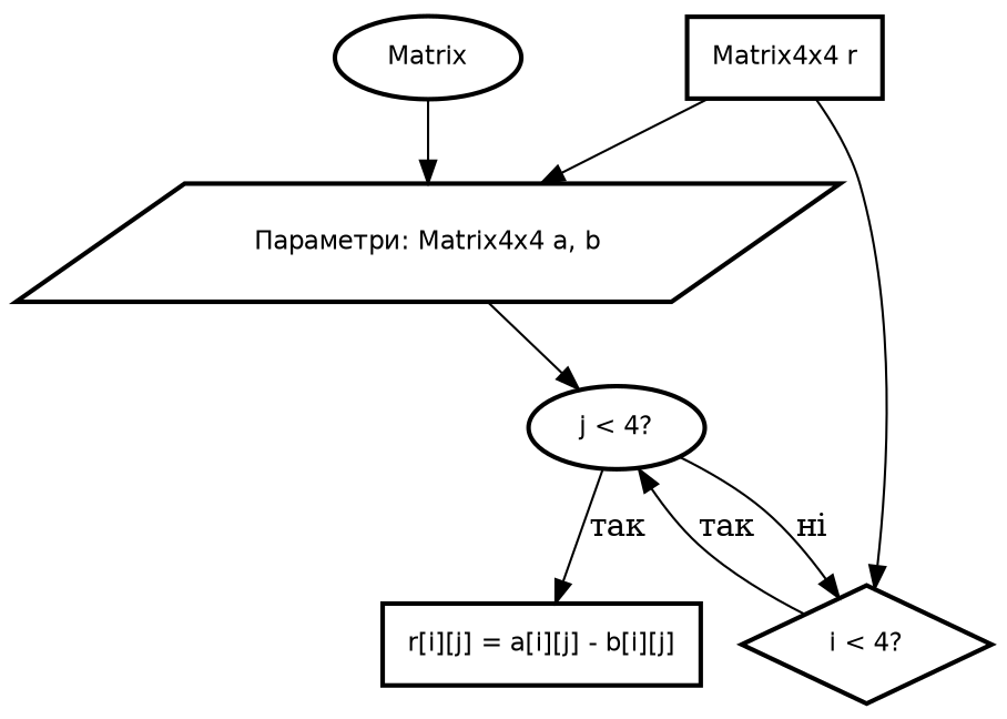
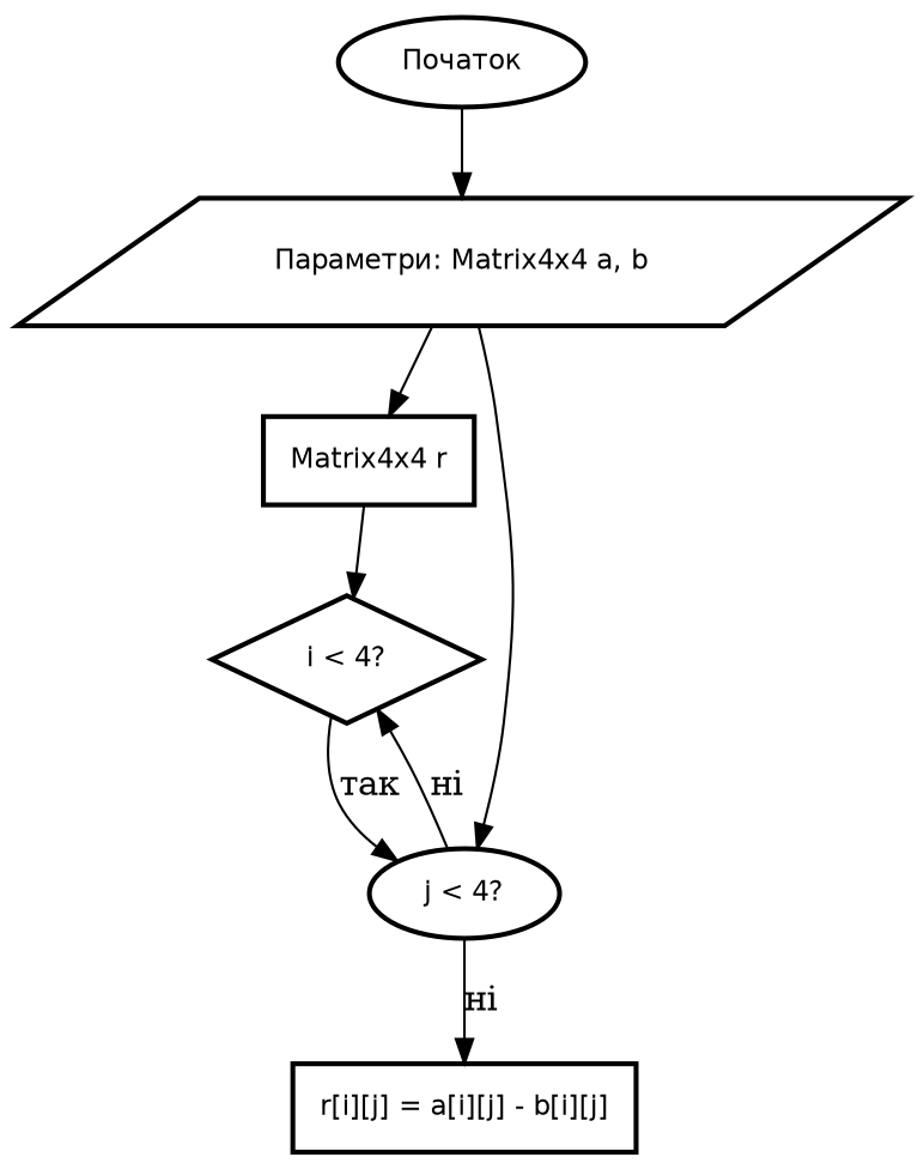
  digraph {
    rankdir=TB
    node [fixedsize=false fontname="DejaVu Sans" fontsize=11 margin="0.15,0.1" shape=rectangle style="solid,bold"]
-   n1 [label=Matrix shape=oval]
+   n1 [label="Початок" shape=oval]
    n2 [label="Параметри: Matrix4x4 a, b" shape=parallelogram]
    n3 [label="Matrix4x4 r"]
    n4 [label="j < 4?" shape=ellipse]
    n5 [label="i < 4?" shape=diamond]
    n6 [label="r[i][j] = a[i][j] - b[i][j]"]
    n1 -> n2
-   n3 -> n2
+   n2 -> n3
    n2 -> n4
    n3 -> n5
    n4 -> n5 [label="ні"]
-   n4 -> n6 [label="так"]
+   n4 -> n6 [label="ні"]
    n5 -> n4 [label="так"]
  }
